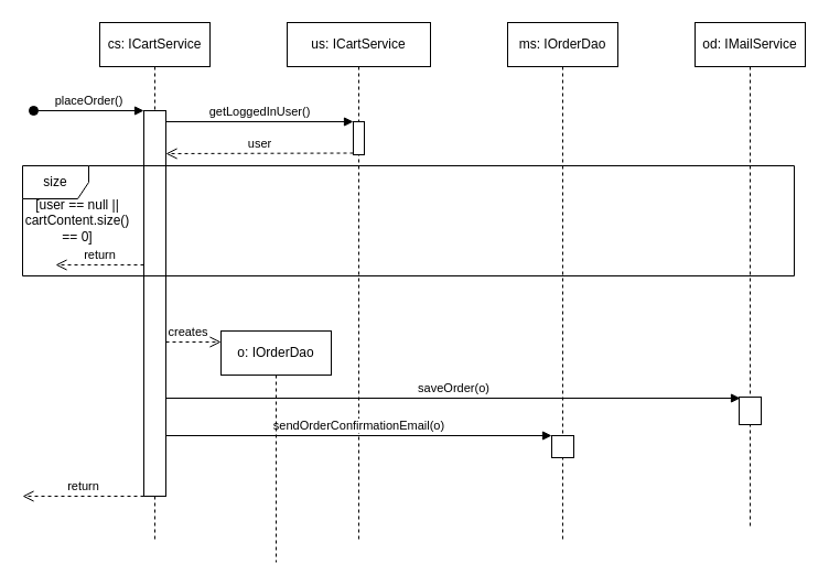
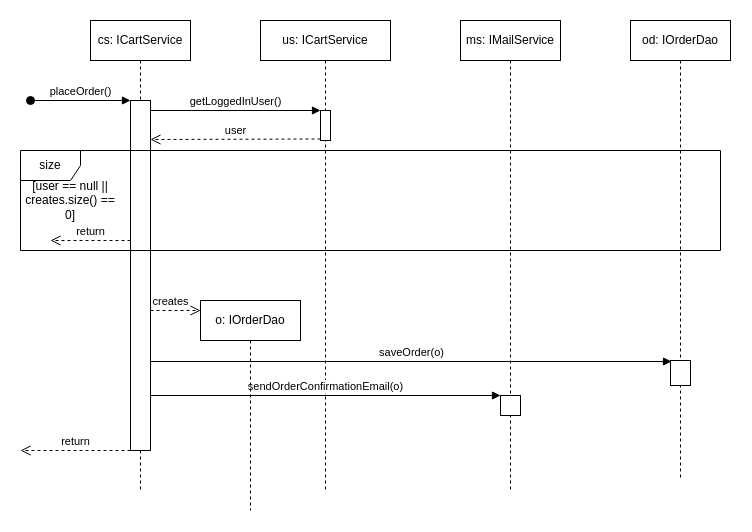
  <mxCell id="0" />
  <mxCell id="1" parent="0" />
  <mxCell id="2" value="cs: ICartService" style="shape=umlLifeline;perimeter=lifelinePerimeter;whiteSpace=wrap;html=1;container=1;collapsible=0;recursiveResize=0;outlineConnect=0;" parent="1" vertex="1"><mxGeometry x="90" y="20" width="100" height="470" as="geometry" /></mxCell>
  <mxCell id="3" value="" style="html=1;points=[];perimeter=orthogonalPerimeter;" parent="2" vertex="1"><mxGeometry x="40" y="80" width="20" height="350" as="geometry" /></mxCell>
  <mxCell id="4" value="placeOrder()" style="html=1;verticalAlign=bottom;startArrow=oval;endArrow=block;startSize=8;" parent="2" target="3" edge="1"><mxGeometry relative="1" as="geometry"><mxPoint x="-60" y="80" as="sourcePoint" /></mxGeometry></mxCell>
  <mxCell id="5" value="us: ICartService" style="shape=umlLifeline;perimeter=lifelinePerimeter;whiteSpace=wrap;html=1;container=1;collapsible=0;recursiveResize=0;outlineConnect=0;" parent="1" vertex="1"><mxGeometry x="260" y="20" width="130" height="470" as="geometry" /></mxCell>
  <mxCell id="6" value="" style="html=1;points=[];perimeter=orthogonalPerimeter;" parent="5" vertex="1"><mxGeometry x="60" y="90" width="10" height="30" as="geometry" /></mxCell>
- <mxCell id="7" value="ms: IOrderDao" style="shape=umlLifeline;perimeter=lifelinePerimeter;whiteSpace=wrap;html=1;container=1;collapsible=0;recursiveResize=0;outlineConnect=0;" parent="1" vertex="1"><mxGeometry x="460" y="20" width="100" height="470" as="geometry" /></mxCell>
+ <mxCell id="7" value="ms: IMailService" style="shape=umlLifeline;perimeter=lifelinePerimeter;whiteSpace=wrap;html=1;container=1;collapsible=0;recursiveResize=0;outlineConnect=0;" parent="1" vertex="1"><mxGeometry x="460" y="20" width="100" height="470" as="geometry" /></mxCell>
  <mxCell id="8" value="" style="html=1;points=[];perimeter=orthogonalPerimeter;" parent="7" vertex="1"><mxGeometry x="40" y="375" width="20" height="20" as="geometry" /></mxCell>
  <mxCell id="9" value="getLoggedInUser()" style="html=1;verticalAlign=bottom;endArrow=block;entryX=0;entryY=0;" parent="1" source="3" target="6" edge="1"><mxGeometry relative="1" as="geometry"><mxPoint x="250" y="150" as="sourcePoint" /></mxGeometry></mxCell>
  <mxCell id="10" value="user" style="html=1;verticalAlign=bottom;endArrow=open;dashed=1;endSize=8;exitX=0;exitY=0.95;" parent="1" source="6" edge="1"><mxGeometry relative="1" as="geometry"><mxPoint x="150" y="139" as="targetPoint" /></mxGeometry></mxCell>
- <mxCell id="11" value="[user == null ||&lt;br&gt;cartContent.size() == 0]" style="text;html=1;strokeColor=none;fillColor=none;align=center;verticalAlign=middle;whiteSpace=wrap;rounded=0;" parent="1" vertex="1"><mxGeometry x="20" y="190" width="100" height="20" as="geometry" /></mxCell>
+ <mxCell id="11" value="[user == null ||&lt;br&gt;creates.size() == 0]" style="text;html=1;strokeColor=none;fillColor=none;align=center;verticalAlign=middle;whiteSpace=wrap;rounded=0;" parent="1" vertex="1"><mxGeometry x="20" y="190" width="100" height="20" as="geometry" /></mxCell>
  <mxCell id="12" value="return" style="html=1;verticalAlign=bottom;endArrow=open;dashed=1;endSize=8;" parent="1" edge="1"><mxGeometry relative="1" as="geometry"><mxPoint x="130" y="240" as="sourcePoint" /><mxPoint x="50" y="240" as="targetPoint" /></mxGeometry></mxCell>
  <mxCell id="13" value="size" style="shape=umlFrame;whiteSpace=wrap;html=1;fillColor=none;" parent="1" vertex="1"><mxGeometry x="20" y="150" width="700" height="100" as="geometry" /></mxCell>
  <mxCell id="14" value="sendOrderConfirmationEmail(o)" style="html=1;verticalAlign=bottom;endArrow=block;entryX=0;entryY=0;" parent="1" target="8" edge="1"><mxGeometry relative="1" as="geometry"><mxPoint x="150" y="395" as="sourcePoint" /></mxGeometry></mxCell>
- <mxCell id="15" value="od: IMailService" style="shape=umlLifeline;perimeter=lifelinePerimeter;whiteSpace=wrap;html=1;container=1;collapsible=0;recursiveResize=0;outlineConnect=0;" parent="1" vertex="1"><mxGeometry x="630" y="20" width="100" height="460" as="geometry" /></mxCell>
+ <mxCell id="15" value="od: IOrderDao" style="shape=umlLifeline;perimeter=lifelinePerimeter;whiteSpace=wrap;html=1;container=1;collapsible=0;recursiveResize=0;outlineConnect=0;" parent="1" vertex="1"><mxGeometry x="630" y="20" width="100" height="460" as="geometry" /></mxCell>
  <mxCell id="16" value="" style="html=1;points=[];perimeter=orthogonalPerimeter;" parent="15" vertex="1"><mxGeometry x="40" y="340" width="20" height="25" as="geometry" /></mxCell>
  <mxCell id="17" value="saveOrder(o)" style="html=1;verticalAlign=bottom;endArrow=block;entryX=0.05;entryY=0.04;entryDx=0;entryDy=0;entryPerimeter=0;" parent="1" source="3" target="16" edge="1"><mxGeometry relative="1" as="geometry"><mxPoint x="610" y="320" as="sourcePoint" /><mxPoint x="670" y="390" as="targetPoint" /></mxGeometry></mxCell>
  <mxCell id="18" value="o: IOrderDao" style="shape=umlLifeline;perimeter=lifelinePerimeter;whiteSpace=wrap;html=1;container=1;collapsible=0;recursiveResize=0;outlineConnect=0;" parent="1" vertex="1"><mxGeometry x="200" y="300" width="100" height="210" as="geometry" /></mxCell>
  <mxCell id="19" value="creates" style="html=1;verticalAlign=bottom;endArrow=open;dashed=1;endSize=8;" parent="1" source="3" edge="1"><mxGeometry x="-0.2" relative="1" as="geometry"><mxPoint x="460" y="250" as="sourcePoint" /><mxPoint x="200" y="310" as="targetPoint" /><mxPoint as="offset" /></mxGeometry></mxCell>
  <mxCell id="20" value="return" style="html=1;verticalAlign=bottom;endArrow=open;dashed=1;endSize=8;" parent="1" edge="1"><mxGeometry relative="1" as="geometry"><mxPoint x="130" y="450" as="sourcePoint" /><mxPoint x="20" y="450" as="targetPoint" /></mxGeometry></mxCell>
